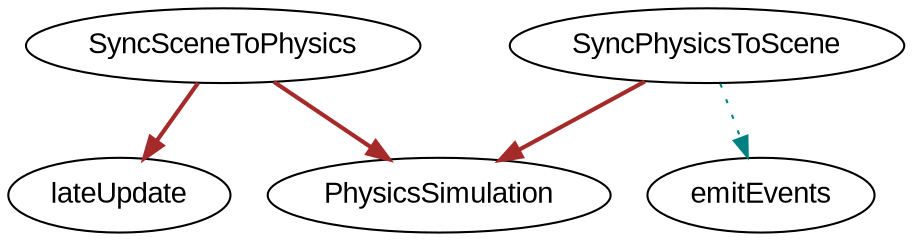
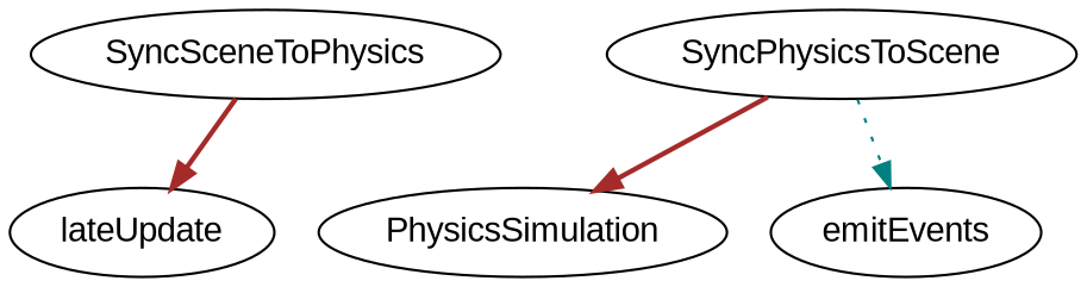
  digraph {
    fontname="Liberation Sans"
    node [fontname="Liberation Sans"]
    edge [color=brown fontname="Liberation Sans" style=bold]
    SyncSceneToPhysics
    lateUpdate
    PhysicsSimulation
    SyncPhysicsToScene
    emitEvents
    SyncSceneToPhysics -> lateUpdate
-   SyncSceneToPhysics -> PhysicsSimulation
    SyncPhysicsToScene -> PhysicsSimulation
    SyncPhysicsToScene -> emitEvents [color=teal style=dotted]
  }
